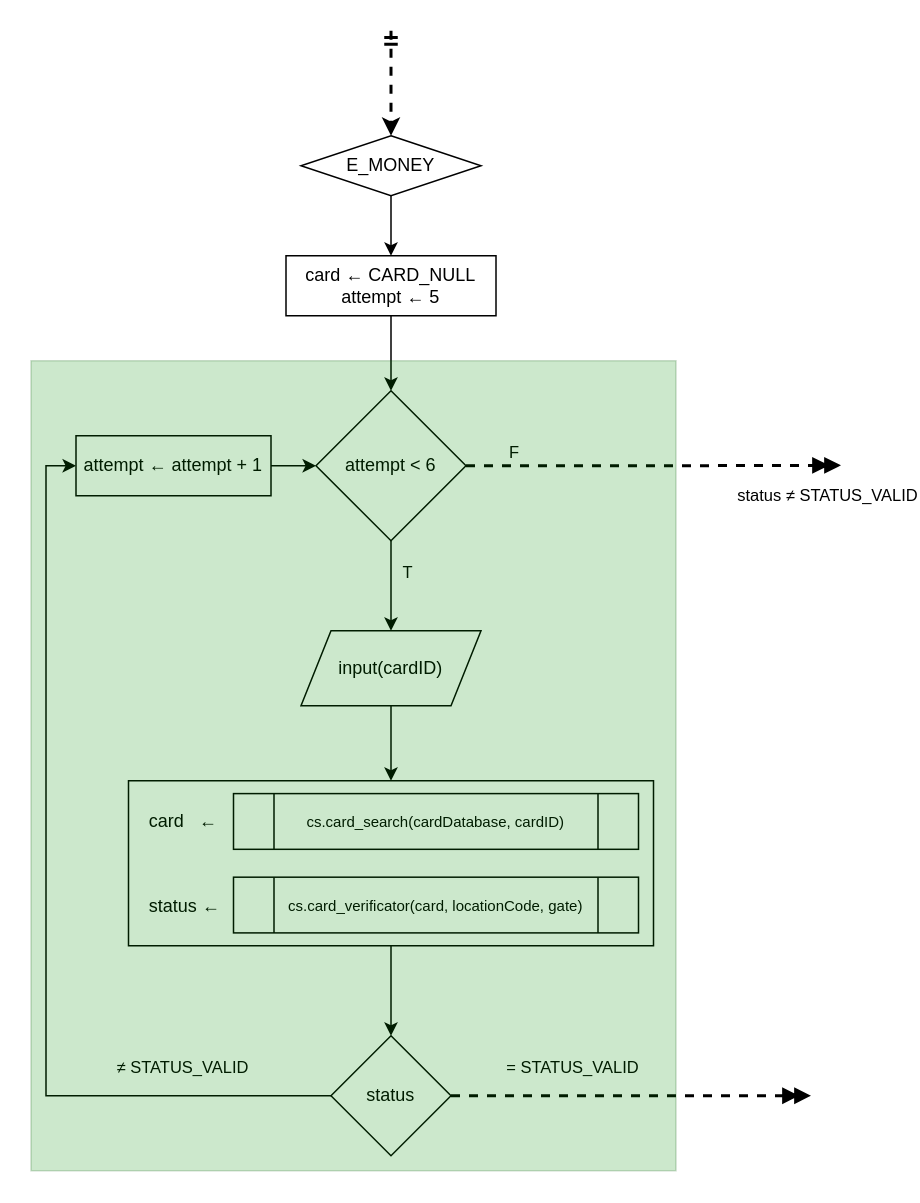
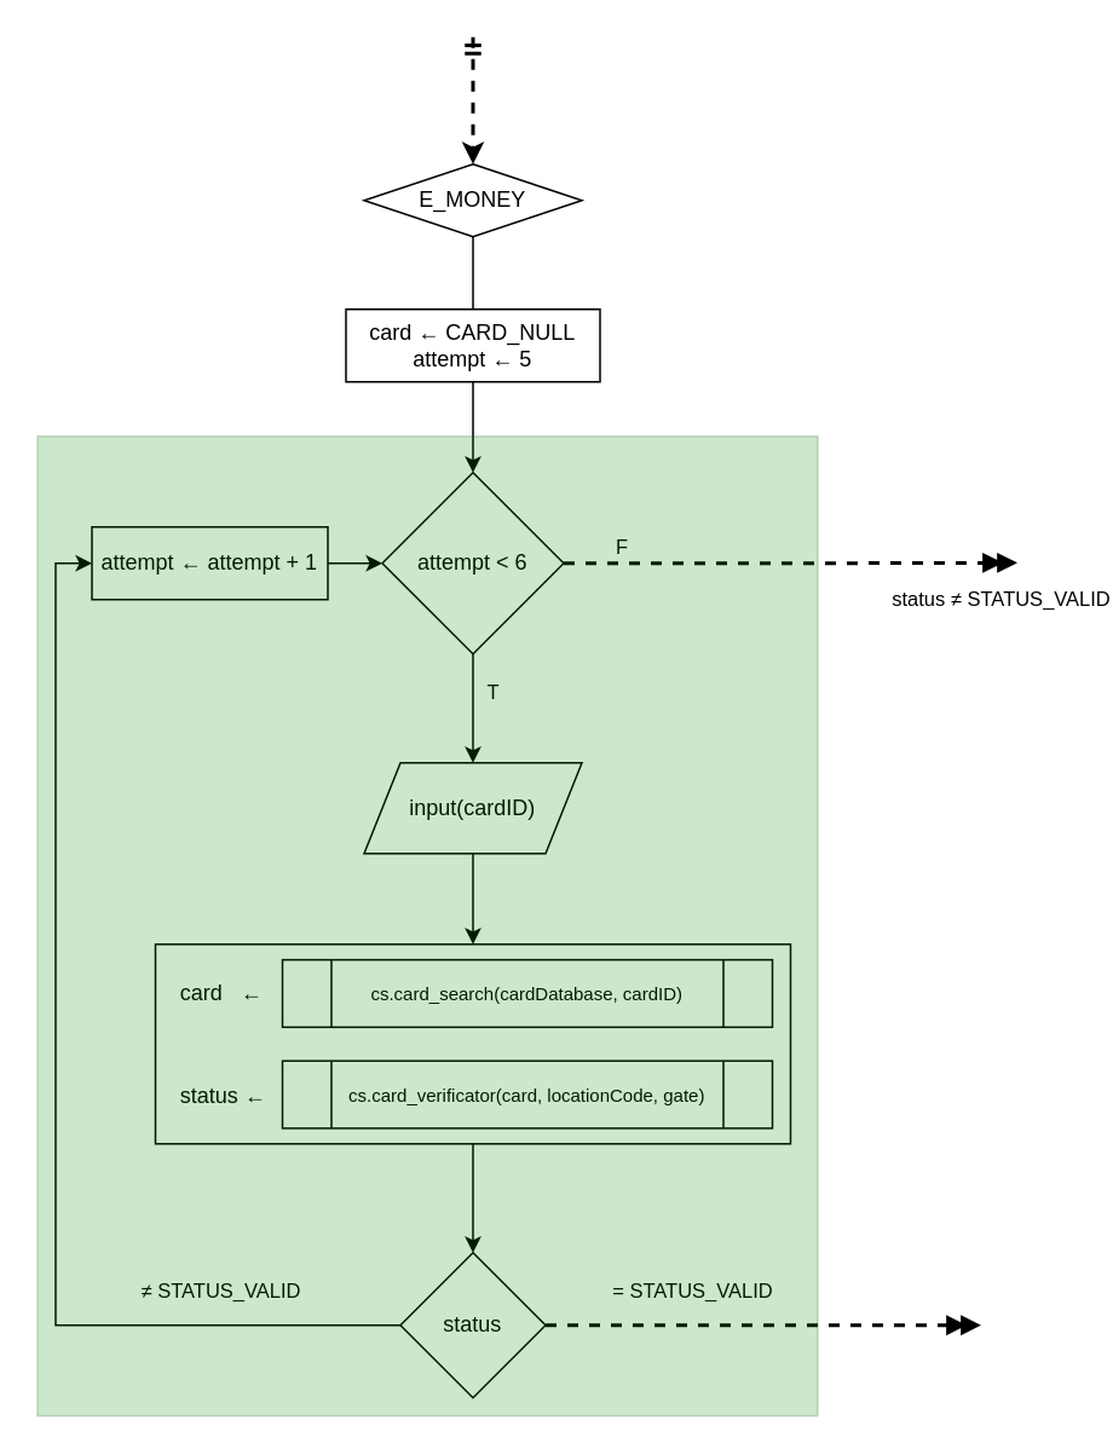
  <mxCell id="0" />
  <mxCell id="1" parent="0" />
- <mxCell id="2" style="edgeStyle=orthogonalEdgeStyle;rounded=0;orthogonalLoop=1;jettySize=auto;html=1;exitX=0.5;exitY=1;exitDx=0;exitDy=0;entryX=0.5;entryY=0;entryDx=0;entryDy=0;" parent="1" source="3" target="5" edge="1"><mxGeometry relative="1" as="geometry" /></mxCell>
+ <mxCell id="2" style="edgeStyle=orthogonalEdgeStyle;rounded=0;orthogonalLoop=1;jettySize=auto;html=1;exitX=0.5;exitY=1;exitDx=0;exitDy=0;entryX=0.5;entryY=0;entryDx=0;entryDy=0;endArrow=none;" parent="1" source="3" target="5" edge="1"><mxGeometry relative="1" as="geometry" /></mxCell>
  <mxCell id="3" value="E_MONEY" style="rhombus;whiteSpace=wrap;html=1;" parent="1" vertex="1"><mxGeometry x="200" y="90" width="120" height="40" as="geometry" /></mxCell>
  <mxCell id="4" style="edgeStyle=orthogonalEdgeStyle;rounded=0;orthogonalLoop=1;jettySize=auto;html=1;exitX=0.5;exitY=1;exitDx=0;exitDy=0;entryX=0.5;entryY=0;entryDx=0;entryDy=0;" parent="1" source="5" target="11" edge="1"><mxGeometry relative="1" as="geometry" /></mxCell>
  <mxCell id="5" value="card&amp;nbsp;← CARD_NULL&lt;div&gt;attempt&amp;nbsp;← 5&lt;/div&gt;" style="rounded=0;whiteSpace=wrap;html=1;" parent="1" vertex="1"><mxGeometry x="190" y="170" width="140" height="40" as="geometry" /></mxCell>
  <mxCell id="6" style="edgeStyle=orthogonalEdgeStyle;rounded=0;orthogonalLoop=1;jettySize=auto;html=1;exitX=0.5;exitY=1;exitDx=0;exitDy=0;entryX=0.5;entryY=0;entryDx=0;entryDy=0;" parent="1" source="11" target="13" edge="1"><mxGeometry relative="1" as="geometry" /></mxCell>
  <mxCell id="7" value="T" style="edgeLabel;html=1;align=center;verticalAlign=middle;resizable=0;points=[];" vertex="1" connectable="0" parent="6"><mxGeometry x="-0.474" y="-6" relative="1" as="geometry"><mxPoint x="16" y="4" as="offset" /></mxGeometry></mxCell>
  <mxCell id="8" style="edgeStyle=orthogonalEdgeStyle;rounded=0;orthogonalLoop=1;jettySize=auto;html=1;exitX=1;exitY=0.5;exitDx=0;exitDy=0;endArrow=doubleBlock;endFill=1;dashed=1;strokeWidth=2;" edge="1" parent="1" source="11"><mxGeometry relative="1" as="geometry"><mxPoint x="560" y="309.727" as="targetPoint" /></mxGeometry></mxCell>
  <mxCell id="9" value="F" style="edgeLabel;html=1;align=center;verticalAlign=middle;resizable=0;points=[];" vertex="1" connectable="0" parent="8"><mxGeometry x="-0.06" y="2" relative="1" as="geometry"><mxPoint x="-87" y="-8" as="offset" /></mxGeometry></mxCell>
  <mxCell id="10" value="status&amp;nbsp;≠ STATUS_VALID" style="edgeLabel;html=1;align=center;verticalAlign=middle;resizable=0;points=[];" vertex="1" connectable="0" parent="8"><mxGeometry x="0.427" y="12" relative="1" as="geometry"><mxPoint x="62" y="32" as="offset" /></mxGeometry></mxCell>
  <mxCell id="11" value="attempt &amp;lt; 6" style="rhombus;whiteSpace=wrap;html=1;" parent="1" vertex="1"><mxGeometry x="210" y="260" width="100" height="100" as="geometry" /></mxCell>
  <mxCell id="12" style="edgeStyle=orthogonalEdgeStyle;rounded=0;orthogonalLoop=1;jettySize=auto;html=1;exitX=0.5;exitY=1;exitDx=0;exitDy=0;entryX=0.5;entryY=0;entryDx=0;entryDy=0;" parent="1" source="13" target="15" edge="1"><mxGeometry relative="1" as="geometry" /></mxCell>
  <mxCell id="13" value="input(cardID)" style="shape=parallelogram;perimeter=parallelogramPerimeter;whiteSpace=wrap;html=1;fixedSize=1;" parent="1" vertex="1"><mxGeometry x="200" y="420" width="120" height="50" as="geometry" /></mxCell>
  <mxCell id="14" value="" style="group" parent="1" vertex="1" connectable="0"><mxGeometry x="85" y="520" width="350" height="110" as="geometry" /></mxCell>
  <mxCell id="15" value="card&amp;nbsp; &amp;nbsp;←&amp;nbsp;&lt;div&gt;&lt;br&gt;&lt;/div&gt;&lt;div&gt;&lt;br&gt;&lt;/div&gt;&lt;div&gt;&lt;br&gt;&lt;/div&gt;&lt;div&gt;status&amp;nbsp;←&amp;nbsp;&lt;/div&gt;" style="rounded=0;whiteSpace=wrap;html=1;align=left;spacingLeft=12;" parent="14" vertex="1"><mxGeometry width="350" height="110" as="geometry" /></mxCell>
  <mxCell id="16" value="&lt;font style=&quot;font-size: 10px;&quot;&gt;cs.card_search(cardDatabase, cardID)&lt;/font&gt;" style="shape=process;whiteSpace=wrap;html=1;backgroundOutline=1;" parent="14" vertex="1"><mxGeometry x="70" y="8.571" width="270" height="37.143" as="geometry" /></mxCell>
  <mxCell id="17" value="&lt;font style=&quot;font-size: 10px;&quot;&gt;cs.card_verificator(card, locationCode, gate)&lt;/font&gt;" style="shape=process;whiteSpace=wrap;html=1;backgroundOutline=1;" parent="14" vertex="1"><mxGeometry x="70" y="64.286" width="270" height="37.143" as="geometry" /></mxCell>
  <mxCell id="18" style="edgeStyle=orthogonalEdgeStyle;rounded=0;orthogonalLoop=1;jettySize=auto;html=1;exitX=0;exitY=0.5;exitDx=0;exitDy=0;entryX=0;entryY=0.5;entryDx=0;entryDy=0;" parent="1" source="22" target="24" edge="1"><mxGeometry relative="1" as="geometry" /></mxCell>
  <mxCell id="19" value="≠ STATUS_VALID" style="edgeLabel;html=1;align=center;verticalAlign=middle;resizable=0;points=[];" parent="18" vertex="1" connectable="0"><mxGeometry x="-0.684" y="-6" relative="1" as="geometry"><mxPoint y="-14" as="offset" /></mxGeometry></mxCell>
  <mxCell id="20" style="edgeStyle=orthogonalEdgeStyle;rounded=0;orthogonalLoop=1;jettySize=auto;html=1;strokeWidth=2;dashed=1;startArrow=none;startFill=0;endArrow=doubleBlock;endFill=1;" parent="1" source="22" edge="1"><mxGeometry relative="1" as="geometry"><mxPoint x="540" y="730" as="targetPoint" /></mxGeometry></mxCell>
  <mxCell id="21" value="= STATUS_VALID" style="edgeLabel;html=1;align=center;verticalAlign=middle;resizable=0;points=[];" parent="20" vertex="1" connectable="0"><mxGeometry x="-0.257" y="2" relative="1" as="geometry"><mxPoint x="-9" y="-18" as="offset" /></mxGeometry></mxCell>
  <mxCell id="22" value="status" style="rhombus;whiteSpace=wrap;html=1;" parent="1" vertex="1"><mxGeometry x="220" y="690" width="80" height="80" as="geometry" /></mxCell>
  <mxCell id="23" style="edgeStyle=orthogonalEdgeStyle;rounded=0;orthogonalLoop=1;jettySize=auto;html=1;exitX=1;exitY=0.5;exitDx=0;exitDy=0;entryX=0;entryY=0.5;entryDx=0;entryDy=0;" parent="1" source="24" target="11" edge="1"><mxGeometry relative="1" as="geometry" /></mxCell>
  <mxCell id="24" value="attempt&amp;nbsp;← attempt + 1" style="rounded=0;whiteSpace=wrap;html=1;" parent="1" vertex="1"><mxGeometry x="50" y="290" width="130" height="40" as="geometry" /></mxCell>
  <mxCell id="25" style="edgeStyle=orthogonalEdgeStyle;rounded=0;orthogonalLoop=1;jettySize=auto;html=1;exitX=0.5;exitY=1;exitDx=0;exitDy=0;entryX=0.5;entryY=0;entryDx=0;entryDy=0;" parent="1" source="15" target="22" edge="1"><mxGeometry relative="1" as="geometry" /></mxCell>
  <mxCell id="26" value="" style="rounded=0;whiteSpace=wrap;html=1;fillColor=#008a00;fontColor=#ffffff;strokeColor=#005700;opacity=20;" parent="1" vertex="1"><mxGeometry x="20" y="240" width="430" height="540" as="geometry" /></mxCell>
  <mxCell id="27" value="" style="endArrow=classic;html=1;rounded=0;entryX=0.5;entryY=0;entryDx=0;entryDy=0;dashed=1;startArrow=ERmandOne;startFill=0;strokeWidth=2;" parent="1" target="3" edge="1"><mxGeometry width="50" height="50" relative="1" as="geometry"><mxPoint x="260" y="20" as="sourcePoint" /><mxPoint x="270" y="-20" as="targetPoint" /></mxGeometry></mxCell>
